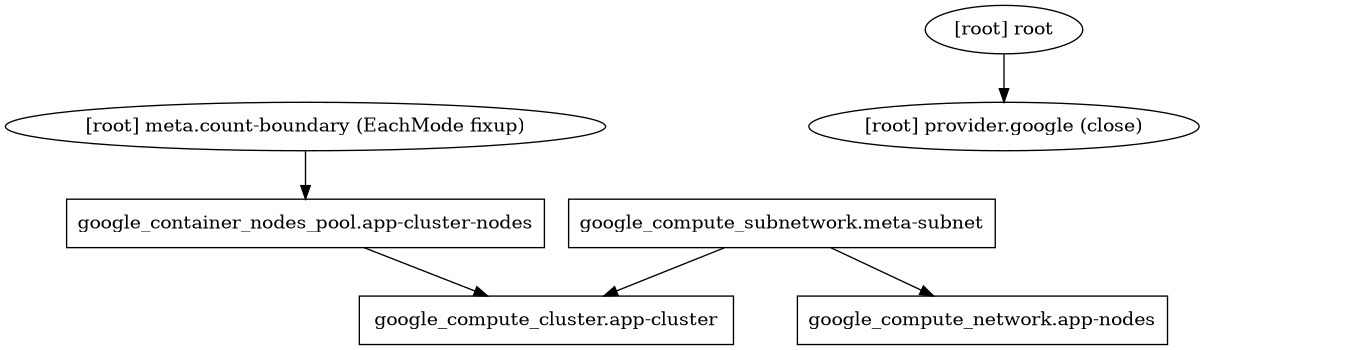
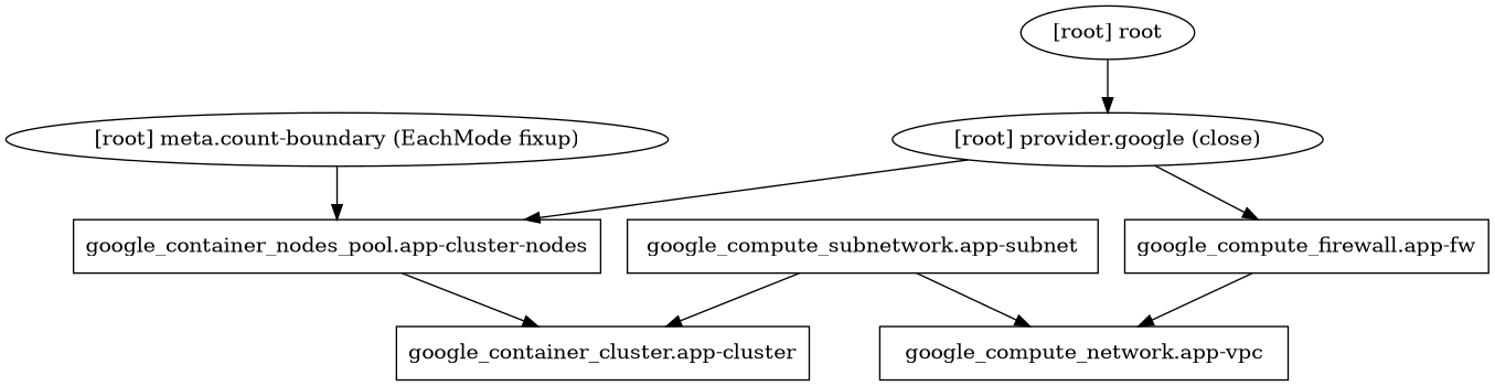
  digraph {
    compound=true
    newrank=true
    node [shape=box]
-   n2 [label="google_compute_network.app-nodes"]
-   n3 [label="google_compute_subnetwork.meta-subnet"]
-   n4 [label="google_compute_cluster.app-cluster"]
+   n1 [label="google_compute_firewall.app-fw"]
+   n2 [label="google_compute_network.app-vpc"]
+   n3 [label="google_compute_subnetwork.app-subnet"]
+   n4 [label="google_container_cluster.app-cluster"]
    n5 [label="google_container_nodes_pool.app-cluster-nodes"]
    "[root] meta.count-boundary (EachMode fixup)" [shape=""]
    "[root] provider.google (close)" [shape=""]
    "[root] root" [shape=""]
    subgraph sub_1 {
+     n1
      n2
      n3
      n4
      n5
      "[root] meta.count-boundary (EachMode fixup)"
      "[root] provider.google (close)"
      "[root] root"
    }
+   n1 -> n2
    n3 -> n2
    n3 -> n4
    n5 -> n4
    "[root] meta.count-boundary (EachMode fixup)" -> n5
+   "[root] provider.google (close)" -> n1
+   "[root] provider.google (close)" -> n5
    "[root] root" -> "[root] provider.google (close)"
  }
